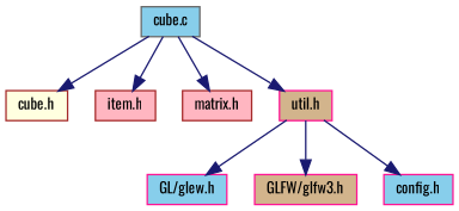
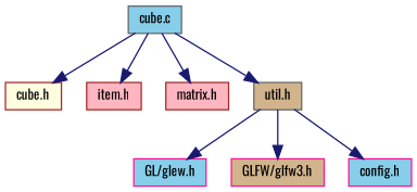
  digraph {
    fontname=Oswald
    node [color=brown fillcolor=skyblue fontname=Oswald fontsize=10 shape=record style=filled]
    edge [color=midnightblue fontname=Oswald fontsize=10 labelfontname=Helvetica labelfontsize=10 style=solid]
    n1 [color=gray40 fontcolor=black height=0.2 label="cube.c" width=0.4]
    n2 [fillcolor=lightyellow height=0.2 label="cube.h" width=0.4]
    n3 [fillcolor=lightpink height=0.2 label="item.h" width=0.4]
    n4 [fillcolor=lightpink height=0.2 label="matrix.h" width=0.4]
-   n5 [color=deeppink fillcolor=tan height=0.2 label="util.h" width=0.4]
+   n5 [color=gray40 fillcolor=tan height=0.2 label="util.h" width=0.4]
    n6 [color=deeppink height=0.2 label="GL/glew.h" width=0.4]
    n7 [color=deeppink fillcolor=tan height=0.2 label="GLFW/glfw3.h" width=0.4]
    n8 [color=deeppink height=0.2 label="config.h" width=0.4]
    n1 -> n2
    n1 -> n3
    n1 -> n4
    n1 -> n5
    n5 -> n6
    n5 -> n7
    n5 -> n8
  }
